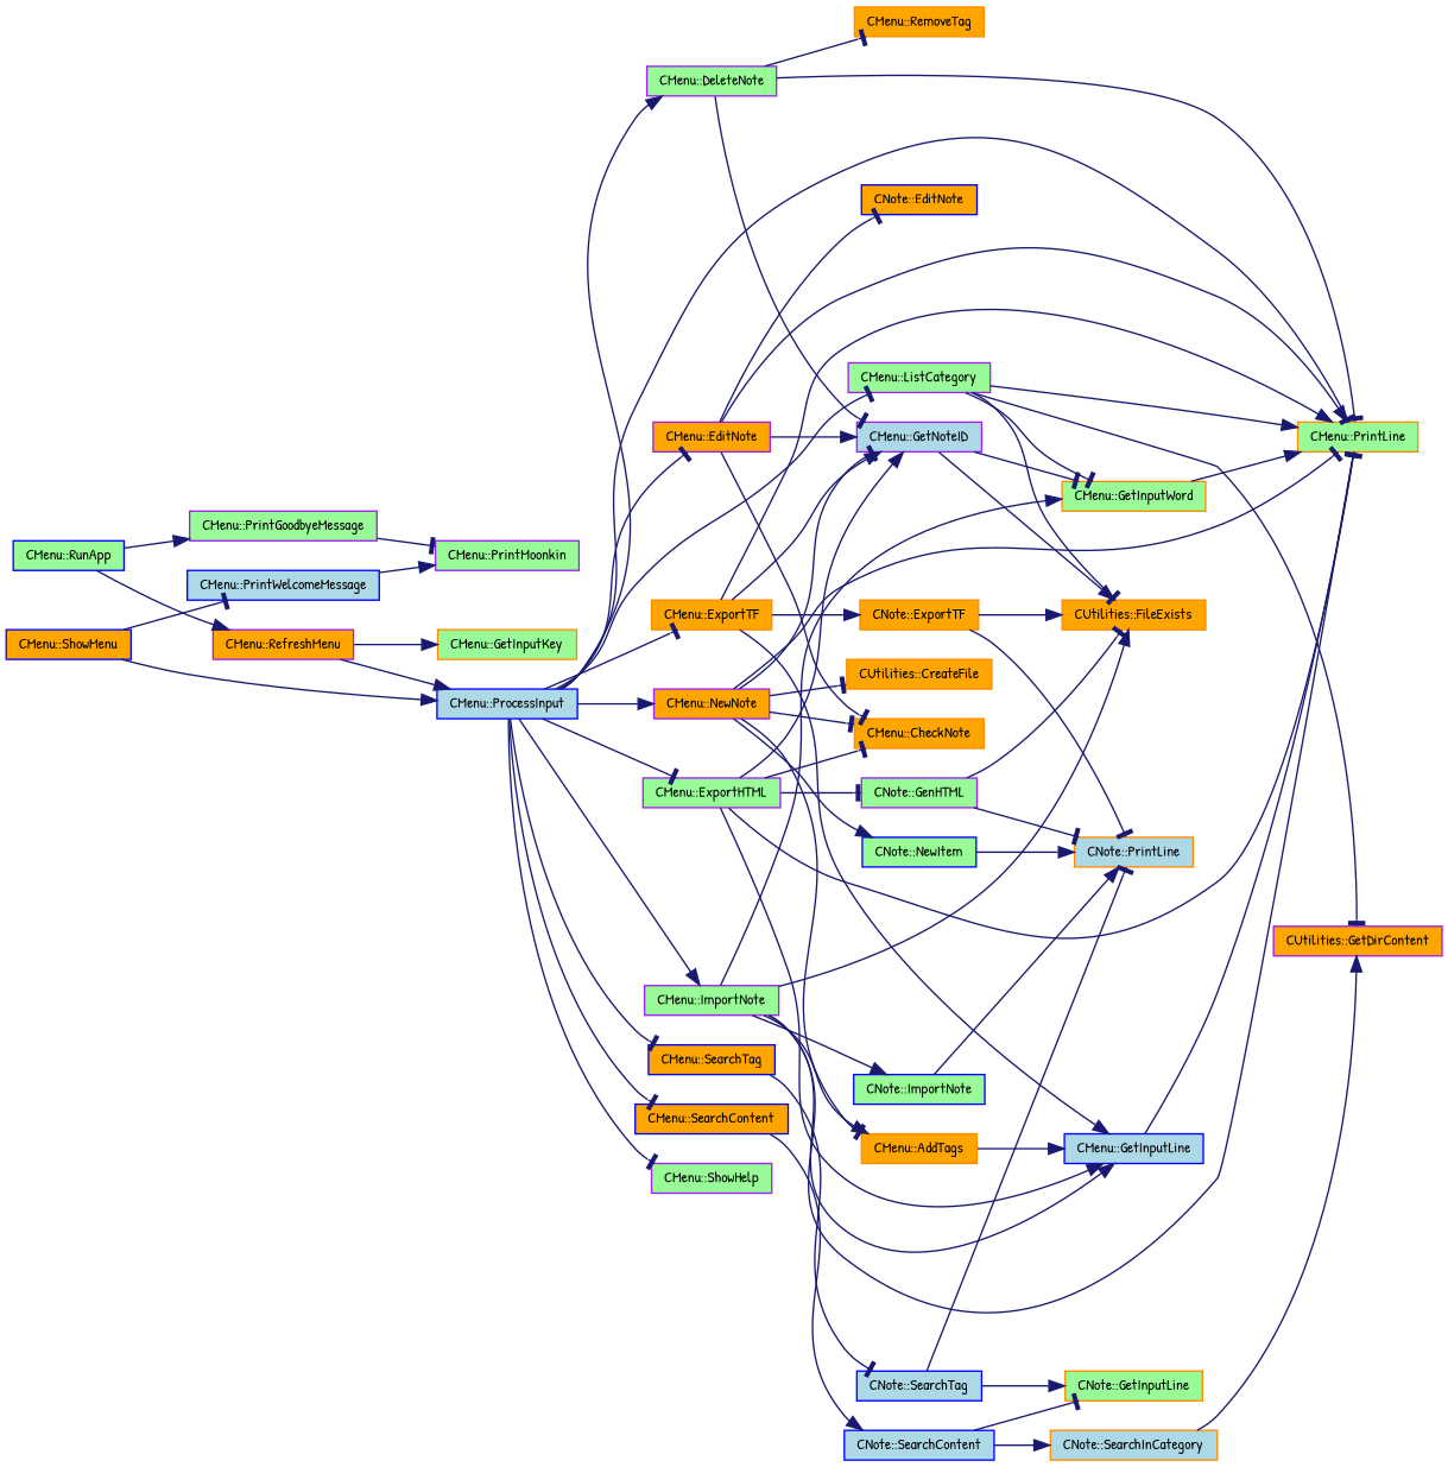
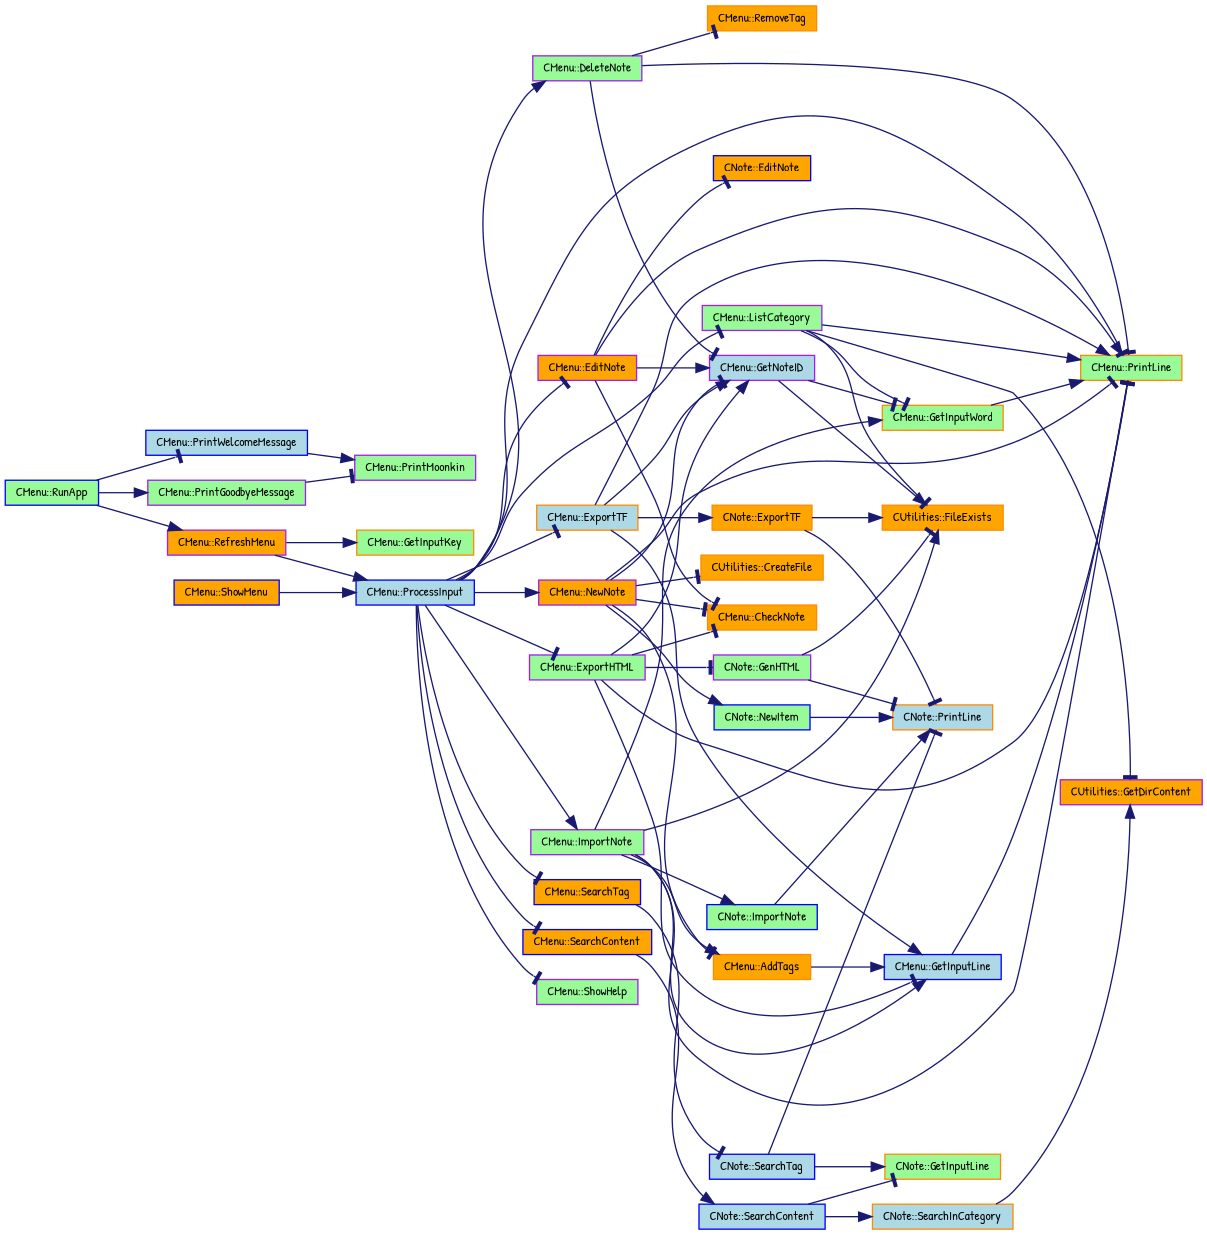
  digraph {
    fontname="Patrick Hand"
    rankdir=LR
    node [color=purple fillcolor=palegreen fontname="Patrick Hand" fontsize=10 shape=record style=filled]
    edge [arrowhead=tee color=midnightblue fontname="Patrick Hand" fontsize=10 labelfontname=Helvetica labelfontsize=10 style=solid]
    n1 [color=blue height=0.2 label="CMenu::RunApp" width=0.4]
    n2 [height=0.2 label="CMenu::PrintGoodbyeMessage" width=0.4]
    n3 [color=blue fillcolor=lightblue height=0.2 label="CMenu::PrintWelcomeMessage" width=0.4]
    n4 [fillcolor=orange height=0.2 label="CMenu::RefreshMenu" width=0.4]
    n5 [height=0.2 label="CMenu::PrintMoonkin" width=0.4]
    n6 [color=darkorange height=0.2 label="CMenu::GetInputKey" width=0.4]
    n7 [color=blue fillcolor=lightblue height=0.2 label="CMenu::ProcessInput" width=0.4]
    n8 [height=0.2 label="CMenu::DeleteNote" width=0.4]
    n9 [color=darkorange height=0.2 label="CMenu::PrintLine" width=0.4]
    n10 [fillcolor=orange height=0.2 label="CMenu::EditNote" width=0.4]
    n11 [height=0.2 label="CMenu::ExportHTML" width=0.4]
-   n12 [color=darkorange fillcolor=orange height=0.2 label="CMenu::ExportTF" width=0.4]
+   n12 [color=darkorange fillcolor=lightblue height=0.2 label="CMenu::ExportTF" width=0.4]
    n13 [height=0.2 label="CMenu::ImportNote" width=0.4]
    n14 [height=0.2 label="CMenu::ListCategory" width=0.4]
    n15 [fillcolor=orange height=0.2 label="CMenu::NewNote" width=0.4]
    n16 [color=blue fillcolor=orange height=0.2 label="CMenu::SearchContent" width=0.4]
    n17 [color=blue fillcolor=orange height=0.2 label="CMenu::SearchTag" width=0.4]
    n18 [height=0.2 label="CMenu::ShowHelp" width=0.4]
    n19 [fillcolor=lightblue height=0.2 label="CMenu::GetNoteID" width=0.4]
    n20 [color=darkorange fillcolor=orange height=0.2 label="CMenu::RemoveTag" width=0.4]
    n21 [color=darkorange fillcolor=orange height=0.2 label="CMenu::CheckNote" width=0.4]
    n22 [color=blue fillcolor=orange height=0.2 label="CNote::EditNote" width=0.4]
    n23 [height=0.2 label="CNote::GenHTML" width=0.4]
    n24 [color=blue fillcolor=lightblue height=0.2 label="CMenu::GetInputLine" width=0.4]
    n25 [color=darkorange fillcolor=orange height=0.2 label="CNote::ExportTF" width=0.4]
    n26 [color=darkorange fillcolor=orange height=0.2 label="CUtilities::FileExists" width=0.4]
    n27 [color=darkorange height=0.2 label="CMenu::GetInputWord" width=0.4]
    n28 [color=darkorange fillcolor=orange height=0.2 label="CMenu::AddTags" width=0.4]
    n29 [color=blue height=0.2 label="CNote::ImportNote" width=0.4]
    n30 [fillcolor=orange height=0.2 label="CUtilities::GetDirContent" width=0.4]
    n31 [color=darkorange fillcolor=orange height=0.2 label="CUtilities::CreateFile" width=0.4]
    n32 [color=blue height=0.2 label="CNote::NewItem" width=0.4]
    n33 [color=blue fillcolor=lightblue height=0.2 label="CNote::SearchContent" width=0.4]
    n34 [color=blue fillcolor=lightblue height=0.2 label="CNote::SearchTag" width=0.4]
    n35 [color=blue fillcolor=orange height=0.2 label="CMenu::ShowMenu" width=0.4]
    n36 [color=darkorange fillcolor=lightblue height=0.2 label="CNote::PrintLine" width=0.4]
    n37 [color=darkorange height=0.2 label="CNote::GetInputLine" width=0.4]
    n38 [color=darkorange fillcolor=lightblue height=0.2 label="CNote::SearchInCategory" width=0.4]
    n1 -> n2 [arrowhead=normal]
-   n35 -> n3
+   n1 -> n3
    n1 -> n4 [arrowhead=normal]
    n2 -> n5
    n3 -> n5 [arrowhead=normal]
    n4 -> n6 [arrowhead=normal]
    n4 -> n7 [arrowhead=normal]
    n7 -> n8 [arrowhead=normal]
    n7 -> n9
    n7 -> n10
    n7 -> n11
    n7 -> n12
    n7 -> n13 [arrowhead=normal]
    n7 -> n14
    n7 -> n15 [arrowhead=normal]
    n7 -> n16
    n7 -> n17
    n7 -> n18
    n8 -> n9
    n8 -> n19
    n8 -> n20
    n10 -> n9 [arrowhead=normal]
    n10 -> n19 [arrowhead=normal]
    n10 -> n21
    n10 -> n22
    n11 -> n9
    n11 -> n19 [arrowhead=normal]
    n11 -> n21
    n11 -> n23
-   n11 -> n24 [arrowhead=normal]
+   n11 -> n24
    n12 -> n9 [arrowhead=normal]
    n12 -> n19 [arrowhead=normal]
    n12 -> n24 [arrowhead=normal]
    n12 -> n25 [arrowhead=normal]
    n13 -> n9
    n13 -> n24 [arrowhead=normal]
    n13 -> n26 [arrowhead=normal]
    n13 -> n27 [arrowhead=normal]
    n13 -> n28 [arrowhead=normal]
    n13 -> n29 [arrowhead=normal]
    n14 -> n9 [arrowhead=normal]
    n14 -> n26
    n14 -> n27
    n14 -> n30
    n15 -> n9
    n15 -> n19
    n15 -> n21
    n15 -> n28
    n15 -> n31
    n15 -> n32 [arrowhead=normal]
    n16 -> n33 [arrowhead=normal]
    n17 -> n34
    n19 -> n26 [arrowhead=normal]
    n19 -> n27
    n23 -> n26
    n23 -> n36
    n24 -> n9
    n25 -> n26 [arrowhead=normal]
    n25 -> n36
    n27 -> n9 [arrowhead=normal]
    n28 -> n24 [arrowhead=normal]
    n29 -> n36 [arrowhead=normal]
    n32 -> n36 [arrowhead=normal]
    n33 -> n37
    n33 -> n38 [arrowhead=normal]
    n34 -> n36
    n34 -> n37 [arrowhead=normal]
    n35 -> n7 [arrowhead=normal]
    n38 -> n30 [arrowhead=normal]
  }
